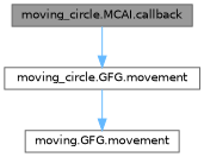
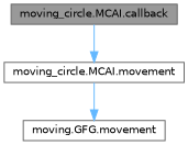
  digraph {
    fontname="DejaVu Sans"
    rankdir=TB
    node [color=grey40 fillcolor=white fontname="DejaVu Sans" fontsize=10 shape=box style=filled]
    edge [color=steelblue1 fontname="DejaVu Sans" fontsize=10 labelfontname=Helvetica labelfontsize=10 style=solid]
    n1 [color=gray40 fillcolor=grey60 fontcolor=black height=0.2 label="moving_circle.MCAI.callback" width=0.4]
-   n2 [height=0.2 label="moving_circle.GFG.movement" width=0.4]
+   n2 [height=0.2 label="moving_circle.MCAI.movement" width=0.4]
    n3 [height=0.2 label="moving.GFG.movement" width=0.4]
    n1 -> n2
    n2 -> n3
  }
